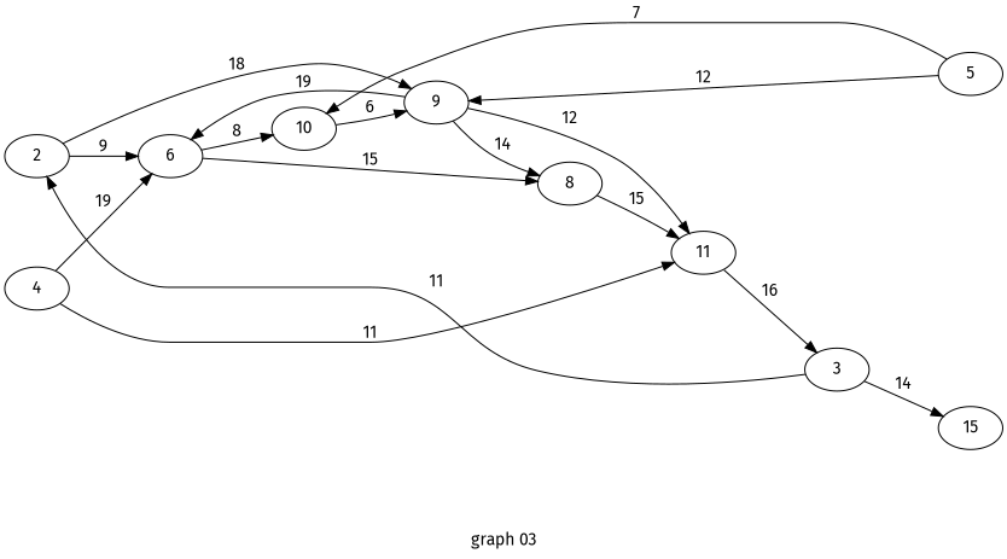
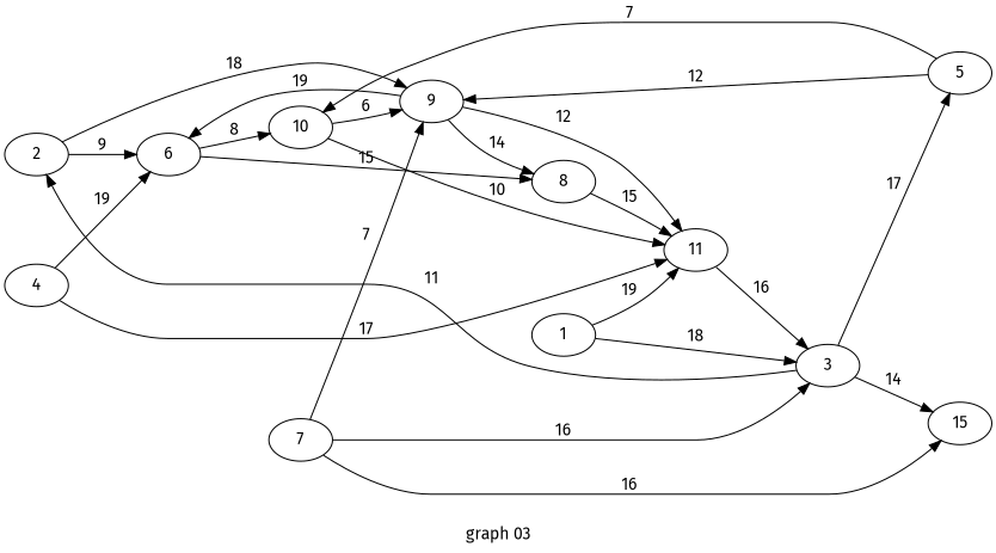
  digraph {
    fontname="Fira Sans"
    label="graph 03"
    rankdir=LR
    node [fontname="Fira Sans"]
    edge [fontname="Fira Sans"]
    2
    6
    9
    10
    8
    11
    3
    5
    n9 [label=15]
    4
+   7
+   1
    2 -> 6 [label=" 9 "]
    2 -> 9 [label=" 18 "]
    6 -> 10 [label=" 8 "]
    6 -> 8 [label=" 15 "]
    9 -> 6 [label=" 19 "]
    9 -> 8 [label=" 14 "]
    9 -> 11 [label=" 12 "]
    10 -> 9 [label=" 6 "]
+   10 -> 11 [label=" 10 "]
    8 -> 11 [label=" 15 "]
    11 -> 3 [label=" 16 "]
    3 -> 2 [label=" 11 "]
+   3 -> 5 [label=" 17 "]
    3 -> n9 [label=" 14 "]
    5 -> 9 [label=" 12 "]
    5 -> 10 [label=" 7 "]
    4 -> 6 [label=" 19 "]
-   4 -> 11 [label=" 11 "]
+   4 -> 11 [label=" 17 "]
+   7 -> 9 [label=" 7 "]
+   7 -> 3 [label=" 16 "]
+   7 -> n9 [label=" 16 "]
+   1 -> 11 [label=" 19 "]
+   1 -> 3 [label=" 18 "]
  }
